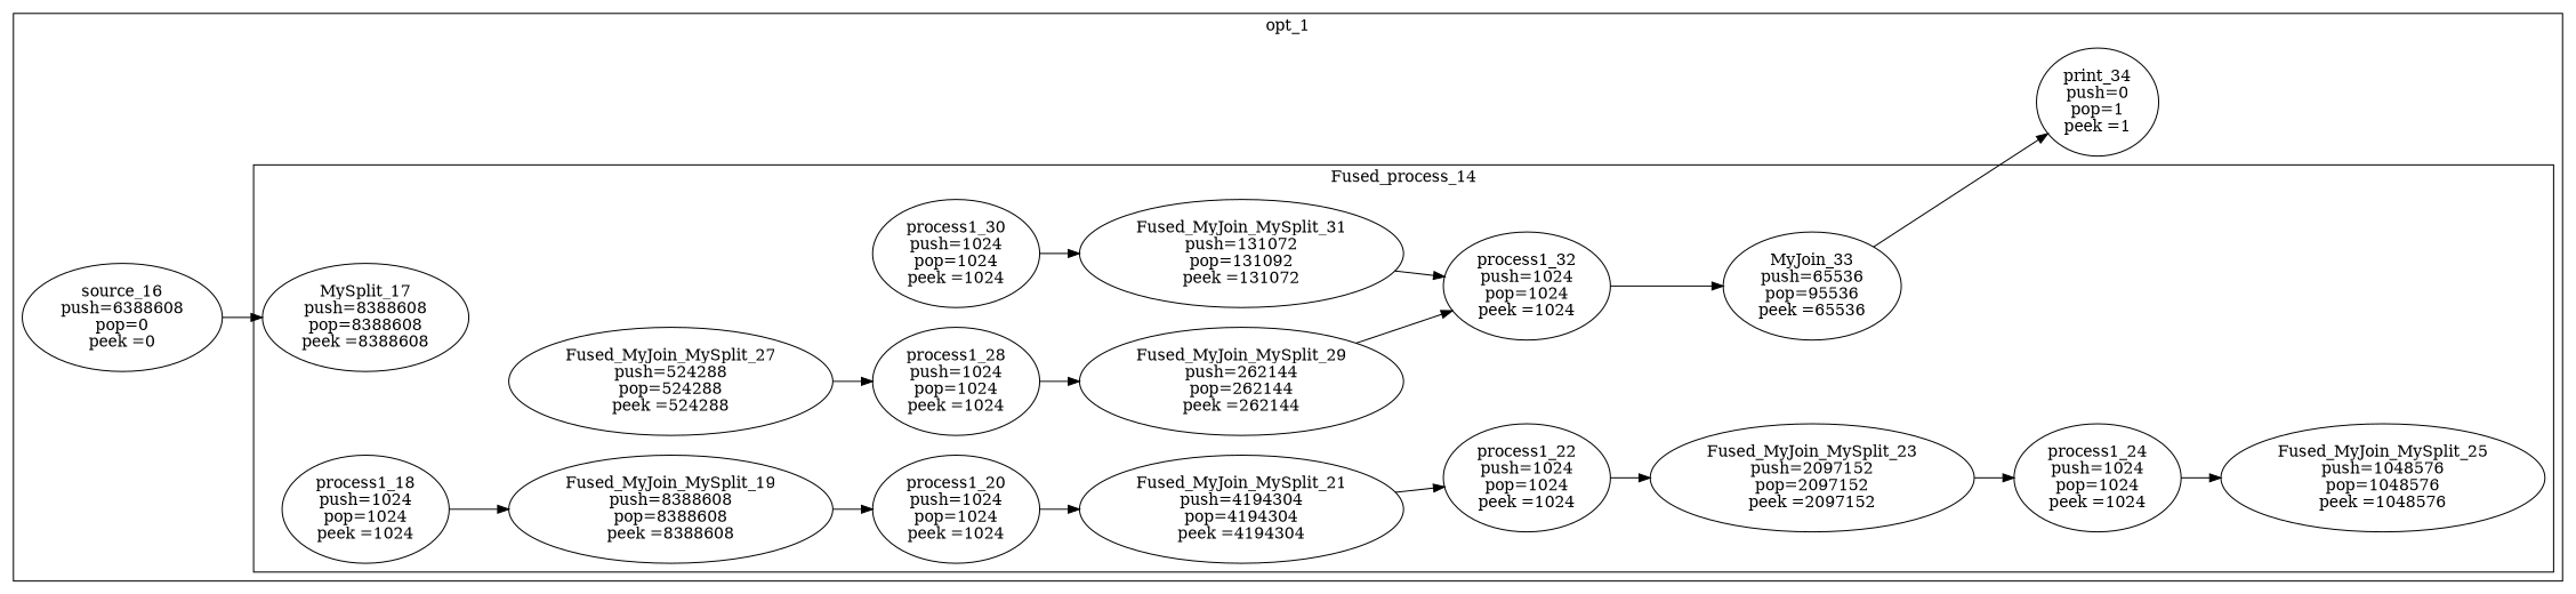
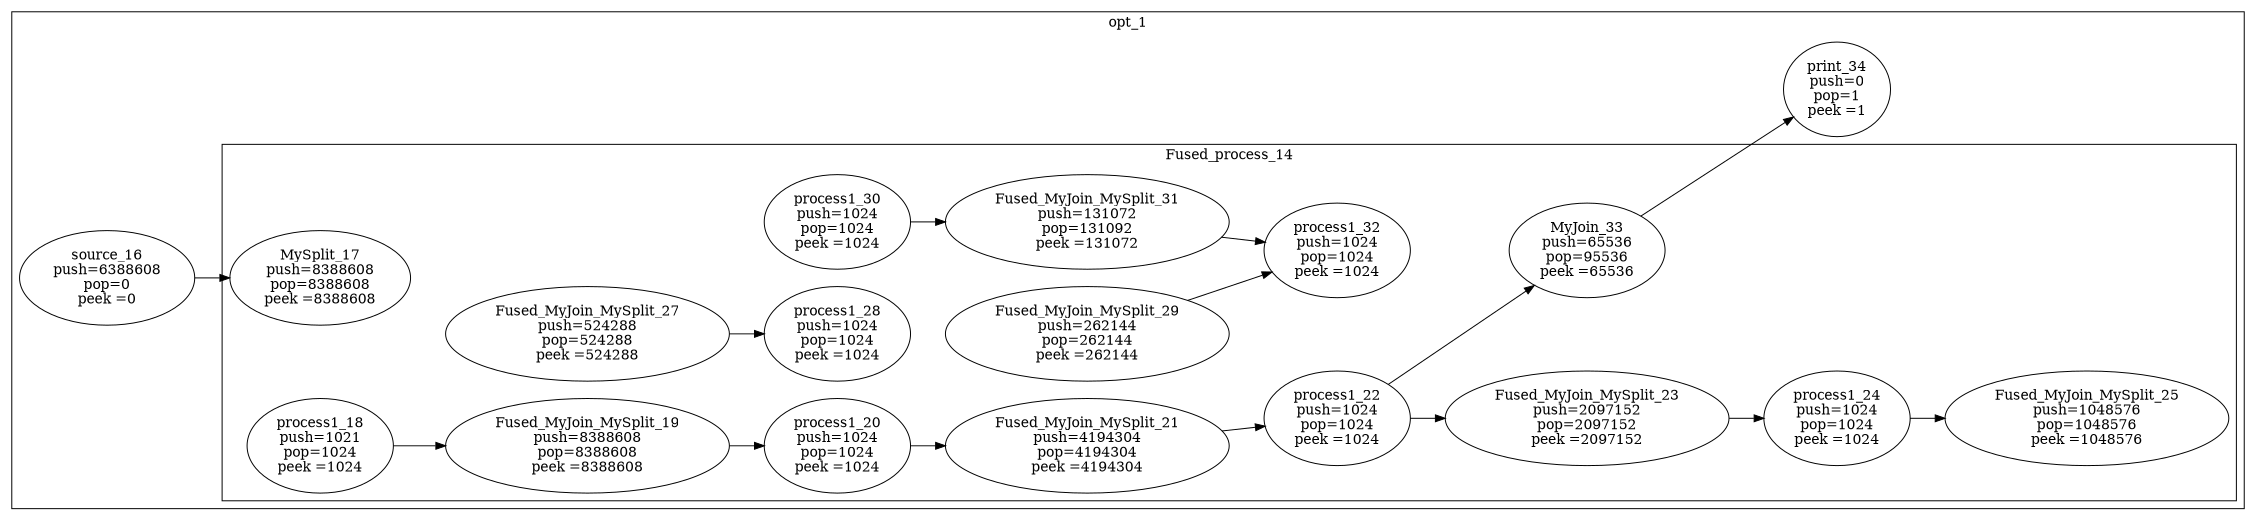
  digraph {
    rankdir=LR
    n1 [label="MySplit_17\npush=8388608\npop=8388608\npeek =8388608"]
-   n2 [label="process1_18\npush=1024\npop=1024\npeek =1024"]
+   n2 [label="process1_18\npush=1021\npop=1024\npeek =1024"]
    n3 [label="Fused_MyJoin_MySplit_19\npush=8388608\npop=8388608\npeek =8388608"]
    n4 [label="process1_20\npush=1024\npop=1024\npeek =1024"]
    n5 [label="Fused_MyJoin_MySplit_21\npush=4194304\npop=4194304\npeek =4194304"]
    n6 [label="process1_22\npush=1024\npop=1024\npeek =1024"]
    n7 [label="Fused_MyJoin_MySplit_23\npush=2097152\npop=2097152\npeek =2097152"]
    n8 [label="process1_24\npush=1024\npop=1024\npeek =1024"]
    n9 [label="Fused_MyJoin_MySplit_25\npush=1048576\npop=1048576\npeek =1048576"]
    n10 [label="Fused_MyJoin_MySplit_27\npush=524288\npop=524288\npeek =524288"]
    n11 [label="process1_28\npush=1024\npop=1024\npeek =1024"]
    n12 [label="Fused_MyJoin_MySplit_29\npush=262144\npop=262144\npeek =262144"]
    n13 [label="process1_30\npush=1024\npop=1024\npeek =1024"]
    n14 [label="Fused_MyJoin_MySplit_31\npush=131072\npop=131092\npeek =131072"]
    n15 [label="process1_32\npush=1024\npop=1024\npeek =1024"]
    n16 [label="MyJoin_33\npush=65536\npop=95536\npeek =65536"]
    n17 [label="source_16\npush=6388608\npop=0\npeek =0"]
    n18 [label="print_34\npush=0\npop=1\npeek =1"]
    subgraph cluster_1 {
      label=opt_1
      n17
      n18
      subgraph cluster_2 {
        label=Fused_process_14
        n1
        n2
        n3
        n4
        n5
        n6
        n7
        n8
        n9
        n10
        n11
        n12
        n13
        n14
        n15
        n16
      }
    }
    n2 -> n3
    n3 -> n4
    n4 -> n5
    n5 -> n6
    n6 -> n7
    n7 -> n8
    n8 -> n9
    n10 -> n11
-   n11 -> n12
    n12 -> n15
    n13 -> n14
    n14 -> n15
-   n15 -> n16
+   n6 -> n16
    n16 -> n18
    n17 -> n1
  }
